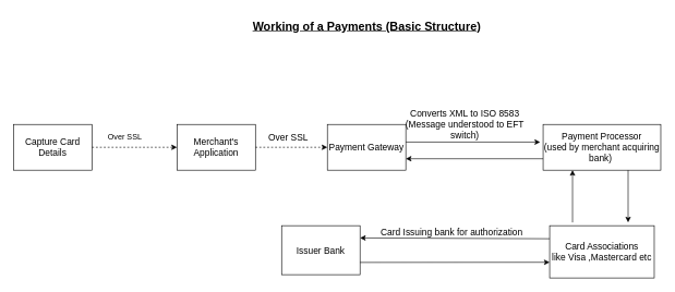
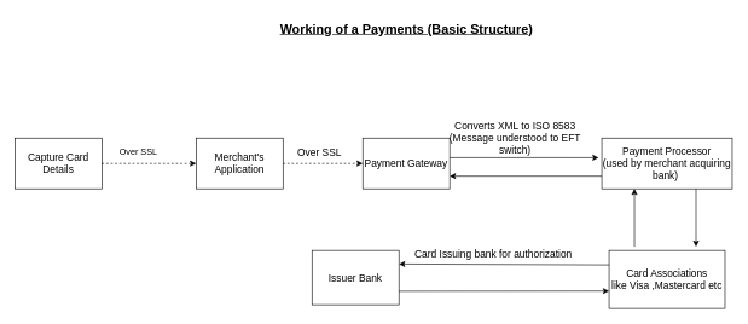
  <mxCell id="0" />
  <mxCell id="1" parent="0" />
  <mxCell id="2" value="&lt;font style=&quot;font-size: 14px;&quot;&gt;Capture Card&lt;br&gt;Details&lt;/font&gt;" style="rounded=0;whiteSpace=wrap;html=1;" vertex="1" parent="1"><mxGeometry x="20" y="190" width="120" height="70" as="geometry" /></mxCell>
  <mxCell id="3" value="&lt;font style=&quot;font-size: 14px;&quot;&gt;Merchant's Application&lt;/font&gt;" style="rounded=0;whiteSpace=wrap;html=1;" vertex="1" parent="1"><mxGeometry x="270" y="190" width="120" height="70" as="geometry" /></mxCell>
  <mxCell id="4" value="&lt;font style=&quot;font-size: 14px;&quot;&gt;Payment Gateway&lt;/font&gt;" style="rounded=0;whiteSpace=wrap;html=1;" vertex="1" parent="1"><mxGeometry x="500" y="190" width="120" height="70" as="geometry" /></mxCell>
  <mxCell id="5" value="&lt;font style=&quot;font-size: 14px;&quot;&gt;Payment Processor &lt;br&gt;(used by merchant acquiring bank)&amp;nbsp;&lt;/font&gt;" style="rounded=0;whiteSpace=wrap;html=1;" vertex="1" parent="1"><mxGeometry x="830" y="190" width="180" height="70" as="geometry" /></mxCell>
  <mxCell id="6" value="&lt;font style=&quot;font-size: 14px;&quot;&gt;Card Associations&lt;br&gt;like Visa ,Mastercard etc&lt;/font&gt;" style="rounded=0;whiteSpace=wrap;html=1;" vertex="1" parent="1"><mxGeometry x="840" y="345" width="160" height="80" as="geometry" /></mxCell>
  <mxCell id="7" value="&lt;font style=&quot;font-size: 14px;&quot;&gt;Issuer Bank&lt;/font&gt;" style="rounded=0;whiteSpace=wrap;html=1;" vertex="1" parent="1"><mxGeometry x="430" y="345" width="120" height="75" as="geometry" /></mxCell>
  <mxCell id="8" value="" style="endArrow=classic;html=1;rounded=0;exitX=1;exitY=0.5;exitDx=0;exitDy=0;entryX=0;entryY=0.5;entryDx=0;entryDy=0;dashed=1;" edge="1" parent="1" source="2" target="3"><mxGeometry width="50" height="50" relative="1" as="geometry"><mxPoint x="670" y="330" as="sourcePoint" /><mxPoint x="720" y="280" as="targetPoint" /></mxGeometry></mxCell>
  <mxCell id="9" value="" style="endArrow=classic;html=1;rounded=0;exitX=1;exitY=0.5;exitDx=0;exitDy=0;entryX=0;entryY=0.5;entryDx=0;entryDy=0;dashed=1;" edge="1" parent="1" source="3" target="4"><mxGeometry width="50" height="50" relative="1" as="geometry"><mxPoint x="670" y="330" as="sourcePoint" /><mxPoint x="720" y="280" as="targetPoint" /></mxGeometry></mxCell>
  <mxCell id="10" value="Over SSL" style="text;html=1;align=center;verticalAlign=middle;resizable=0;points=[];autosize=1;strokeColor=none;fillColor=none;" vertex="1" parent="1"><mxGeometry x="150" y="195" width="80" height="30" as="geometry" /></mxCell>
  <mxCell id="11" value="Over SSL" style="text;html=1;align=center;verticalAlign=middle;resizable=0;points=[];autosize=1;strokeColor=none;fillColor=none;fontSize=14;" vertex="1" parent="1"><mxGeometry x="400" y="195" width="80" height="30" as="geometry" /></mxCell>
  <mxCell id="12" value="" style="endArrow=classic;html=1;rounded=0;fontSize=14;entryX=-0.025;entryY=0.386;entryDx=0;entryDy=0;entryPerimeter=0;" edge="1" parent="1" target="5"><mxGeometry width="50" height="50" relative="1" as="geometry"><mxPoint x="620" y="217" as="sourcePoint" /><mxPoint x="720" y="270" as="targetPoint" /></mxGeometry></mxCell>
  <mxCell id="13" value="" style="endArrow=classic;html=1;rounded=0;fontSize=14;entryX=1;entryY=0.75;entryDx=0;entryDy=0;exitX=0;exitY=0.75;exitDx=0;exitDy=0;" edge="1" parent="1" source="5" target="4"><mxGeometry width="50" height="50" relative="1" as="geometry"><mxPoint x="740" y="243" as="sourcePoint" /><mxPoint x="720" y="270" as="targetPoint" /></mxGeometry></mxCell>
  <mxCell id="14" value="" style="endArrow=classic;html=1;rounded=0;fontSize=14;" edge="1" parent="1"><mxGeometry width="50" height="50" relative="1" as="geometry"><mxPoint x="960" y="260" as="sourcePoint" /><mxPoint x="960" y="340" as="targetPoint" /></mxGeometry></mxCell>
  <mxCell id="15" value="" style="endArrow=classic;html=1;rounded=0;fontSize=14;entryX=0.25;entryY=1;entryDx=0;entryDy=0;" edge="1" parent="1" target="5"><mxGeometry width="50" height="50" relative="1" as="geometry"><mxPoint x="875" y="340" as="sourcePoint" /><mxPoint x="720" y="270" as="targetPoint" /></mxGeometry></mxCell>
  <mxCell id="16" value="" style="endArrow=classic;html=1;rounded=0;fontSize=14;exitX=0;exitY=0.25;exitDx=0;exitDy=0;entryX=1;entryY=0.25;entryDx=0;entryDy=0;" edge="1" parent="1" source="6" target="7"><mxGeometry width="50" height="50" relative="1" as="geometry"><mxPoint x="670" y="320" as="sourcePoint" /><mxPoint x="720" y="270" as="targetPoint" /></mxGeometry></mxCell>
  <mxCell id="17" value="" style="endArrow=classic;html=1;rounded=0;fontSize=14;exitX=1;exitY=0.75;exitDx=0;exitDy=0;" edge="1" parent="1" source="7"><mxGeometry width="50" height="50" relative="1" as="geometry"><mxPoint x="670" y="320" as="sourcePoint" /><mxPoint x="840" y="401" as="targetPoint" /></mxGeometry></mxCell>
  <mxCell id="18" value="Converts XML to ISO 8583&lt;br&gt;(Message understood to EFT &lt;br&gt;switch)" style="text;html=1;align=center;verticalAlign=middle;resizable=0;points=[];autosize=1;strokeColor=none;fillColor=none;fontSize=14;" vertex="1" parent="1"><mxGeometry x="610" y="160" width="200" height="60" as="geometry" /></mxCell>
  <mxCell id="19" value="&lt;font style=&quot;font-size: 18px;&quot;&gt;&lt;b&gt;&lt;u&gt;Working of a Payments (Basic Structure)&lt;/u&gt;&lt;/b&gt;&lt;/font&gt;" style="text;html=1;align=center;verticalAlign=middle;resizable=0;points=[];autosize=1;strokeColor=none;fillColor=none;fontSize=14;" vertex="1" parent="1"><mxGeometry x="375" y="20" width="370" height="40" as="geometry" /></mxCell>
- <mxCell id="20" value="&lt;font style=&quot;font-size: 14px;&quot;&gt;Card Issuing bank for authorization&lt;/font&gt;" style="text;html=1;align=center;verticalAlign=middle;resizable=0;points=[];autosize=1;strokeColor=none;fillColor=none;fontSize=18;" vertex="1" parent="1"><mxGeometry x="570" y="335" width="240" height="40" as="geometry" /></mxCell>
+ <mxCell id="20" value="&lt;font style=&quot;font-size: 14px;&quot;&gt;Card Issuing bank for authorization&lt;/font&gt;" style="text;html=1;align=center;verticalAlign=middle;resizable=0;points=[];autosize=1;strokeColor=none;fillColor=none;fontSize=18;" vertex="1" parent="1"><mxGeometry x="560" y="330" width="240" height="40" as="geometry" /></mxCell>
